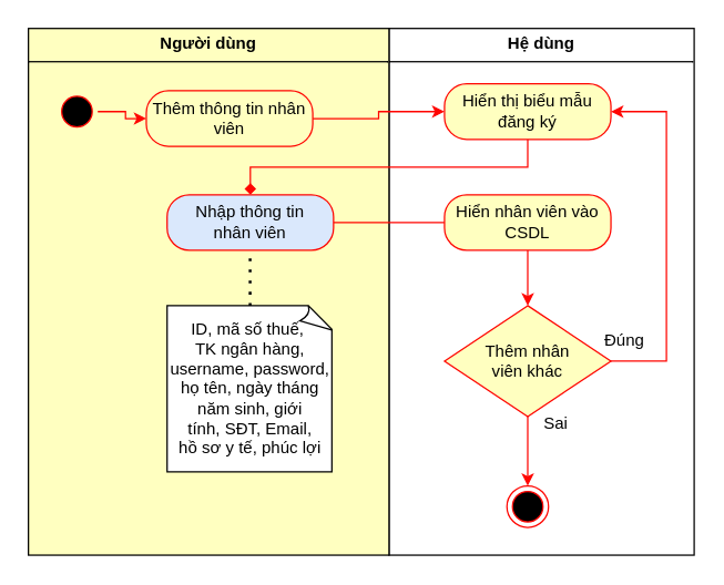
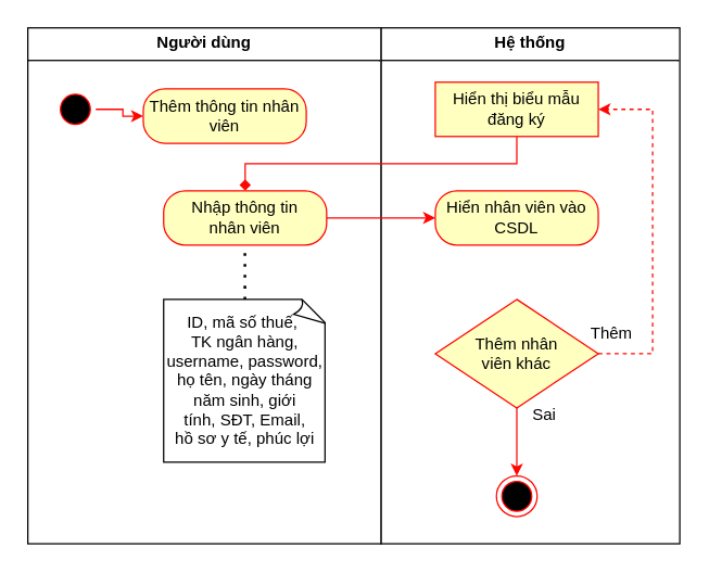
  <mxCell id="0" />
  <mxCell id="1" parent="0" />
- <mxCell id="2" value="&lt;p style=&quot;margin:0px;margin-top:4px;text-align:center;&quot;&gt;&lt;b&gt;Hệ dùng&lt;/b&gt;&lt;/p&gt;&lt;hr size=&quot;1&quot; style=&quot;border-style:solid;&quot;&gt;&lt;div style=&quot;height:2px;&quot;&gt;&lt;/div&gt;" style="verticalAlign=top;align=left;overflow=fill;html=1;whiteSpace=wrap;" vertex="1" parent="1"><mxGeometry x="280" width="220" height="380" as="geometry" y="20" /></mxCell>
- <mxCell id="3" value="&lt;p style=&quot;margin:0px;margin-top:4px;text-align:center;&quot;&gt;&lt;b&gt;Người dùng&lt;/b&gt;&lt;/p&gt;&lt;hr size=&quot;1&quot; style=&quot;border-style:solid;&quot;&gt;&lt;div style=&quot;height:2px;&quot;&gt;&lt;/div&gt;" style="verticalAlign=top;align=left;overflow=fill;html=1;whiteSpace=wrap;fillColor=#ffffc0;" vertex="1" parent="1"><mxGeometry width="260" height="380" as="geometry" x="20" y="20" /></mxCell>
+ <mxCell id="2" value="&lt;p style=&quot;margin:0px;margin-top:4px;text-align:center;&quot;&gt;&lt;b&gt;Hệ thống&lt;/b&gt;&lt;/p&gt;&lt;hr size=&quot;1&quot; style=&quot;border-style:solid;&quot;&gt;&lt;div style=&quot;height:2px;&quot;&gt;&lt;/div&gt;" style="verticalAlign=top;align=left;overflow=fill;html=1;whiteSpace=wrap;" vertex="1" parent="1"><mxGeometry x="280" width="220" height="380" as="geometry" y="20" /></mxCell>
+ <mxCell id="3" value="&lt;p style=&quot;margin:0px;margin-top:4px;text-align:center;&quot;&gt;&lt;b&gt;Người dùng&lt;/b&gt;&lt;/p&gt;&lt;hr size=&quot;1&quot; style=&quot;border-style:solid;&quot;&gt;&lt;div style=&quot;height:2px;&quot;&gt;&lt;/div&gt;" style="verticalAlign=top;align=left;overflow=fill;html=1;whiteSpace=wrap;" vertex="1" parent="1"><mxGeometry width="260" height="380" as="geometry" x="20" y="20" /></mxCell>
  <mxCell id="4" value="" style="ellipse;html=1;shape=startState;fillColor=#000000;strokeColor=#FF0500;" vertex="1" parent="1"><mxGeometry x="40" y="65" width="30" height="30" as="geometry" /></mxCell>
  <mxCell id="5" value="" style="edgeStyle=orthogonalEdgeStyle;rounded=0;orthogonalLoop=1;jettySize=auto;html=1;strokeColor=#FF0500;" edge="1" parent="1" source="4" target="7"><mxGeometry relative="1" as="geometry" /></mxCell>
- <mxCell id="6" value="" style="edgeStyle=orthogonalEdgeStyle;rounded=0;orthogonalLoop=1;jettySize=auto;html=1;strokeColor=#FF0500;" edge="1" parent="1" source="7" target="9"><mxGeometry relative="1" as="geometry" /></mxCell>
  <mxCell id="7" value="Thêm thông tin nhân viên" style="rounded=1;whiteSpace=wrap;html=1;arcSize=40;fontColor=#000000;fillColor=#ffffc0;strokeColor=#FF0500;" vertex="1" parent="1"><mxGeometry x="105" y="65" width="120" height="40" as="geometry" /></mxCell>
  <mxCell id="8" style="edgeStyle=orthogonalEdgeStyle;rounded=0;orthogonalLoop=1;jettySize=auto;html=1;entryX=0.5;entryY=0;entryDx=0;entryDy=0;strokeColor=#FF0500;endArrow=diamond;" edge="1" parent="1" source="9" target="11"><mxGeometry relative="1" as="geometry"><Array as="points"><mxPoint x="380" y="120" /><mxPoint x="180" y="120" /></Array></mxGeometry></mxCell>
- <mxCell id="9" value="Hiển thị biểu mẫu đăng ký" style="rounded=1;whiteSpace=wrap;html=1;arcSize=40;fontColor=#000000;fillColor=#ffffc0;strokeColor=#FF0500;" vertex="1" parent="1"><mxGeometry x="320" y="60" width="120" height="40" as="geometry" /></mxCell>
- <mxCell id="10" value="" style="edgeStyle=orthogonalEdgeStyle;rounded=0;orthogonalLoop=1;jettySize=auto;html=1;strokeColor=#FF0500;endArrow=none;" edge="1" parent="1" source="11" target="14"><mxGeometry relative="1" as="geometry" /></mxCell>
- <mxCell id="11" value="Nhập thông tin&lt;br&gt;nhân viên" style="rounded=1;whiteSpace=wrap;html=1;arcSize=40;fontColor=#000000;fillColor=#dae8fc;strokeColor=#FF0500;" vertex="1" parent="1"><mxGeometry x="120" y="140" width="120" height="40" as="geometry" /></mxCell>
+ <mxCell id="9" value="Hiển thị biểu mẫu đăng ký" style="whiteSpace=wrap;html=1;arcSize=40;fontColor=#000000;fillColor=#ffffc0;strokeColor=#FF0500;rounded=0;" vertex="1" parent="1"><mxGeometry x="320" y="60" width="120" height="40" as="geometry" /></mxCell>
+ <mxCell id="10" value="" style="edgeStyle=orthogonalEdgeStyle;rounded=0;orthogonalLoop=1;jettySize=auto;html=1;strokeColor=#FF0500;" edge="1" parent="1" source="11" target="14"><mxGeometry relative="1" as="geometry" /></mxCell>
+ <mxCell id="11" value="Nhập thông tin&lt;br&gt;nhân viên" style="rounded=1;whiteSpace=wrap;html=1;arcSize=40;fontColor=#000000;fillColor=#ffffc0;strokeColor=#FF0500;" vertex="1" parent="1"><mxGeometry x="120" y="140" width="120" height="40" as="geometry" /></mxCell>
  <mxCell id="12" value="ID, mã số thuế,&amp;nbsp;&lt;br&gt;TK ngân hàng,&lt;div&gt;username, password, họ tên,&amp;nbsp;&lt;span style=&quot;background-color: transparent; color: light-dark(rgb(0, 0, 0), rgb(255, 255, 255));&quot;&gt;ngày tháng&lt;/span&gt;&lt;/div&gt;&lt;div&gt;&lt;span style=&quot;background-color: transparent; color: light-dark(rgb(0, 0, 0), rgb(255, 255, 255));&quot;&gt;năm sinh,&amp;nbsp;&lt;/span&gt;&lt;span style=&quot;background-color: transparent; color: light-dark(rgb(0, 0, 0), rgb(255, 255, 255));&quot;&gt;giới tính,&amp;nbsp;&lt;/span&gt;&lt;span style=&quot;background-color: transparent; color: light-dark(rgb(0, 0, 0), rgb(255, 255, 255));&quot;&gt;SĐT, Email,&lt;/span&gt;&lt;/div&gt;&lt;div&gt;&lt;div&gt;&lt;div&gt;hồ sơ y tế, phúc lợi&lt;/div&gt;&lt;/div&gt;&lt;/div&gt;" style="whiteSpace=wrap;html=1;shape=mxgraph.basic.document;align=center;strokeColor=#000000;" vertex="1" parent="1"><mxGeometry x="120" y="220" width="120" height="120" as="geometry" /></mxCell>
- <mxCell id="13" value="" style="edgeStyle=orthogonalEdgeStyle;rounded=0;orthogonalLoop=1;jettySize=auto;html=1;strokeColor=#FF0500;" edge="1" parent="1" source="14" target="17"><mxGeometry relative="1" as="geometry" /></mxCell>
  <mxCell id="14" value="Hiển nhân viên vào CSDL" style="rounded=1;whiteSpace=wrap;html=1;arcSize=40;fontColor=#000000;fillColor=#ffffc0;strokeColor=#FF0500;" vertex="1" parent="1"><mxGeometry x="320" y="140" width="120" height="40" as="geometry" /></mxCell>
- <mxCell id="15" style="edgeStyle=orthogonalEdgeStyle;rounded=0;orthogonalLoop=1;jettySize=auto;html=1;entryX=1;entryY=0.5;entryDx=0;entryDy=0;strokeColor=#FF0500;" edge="1" parent="1" source="17" target="9"><mxGeometry relative="1" as="geometry"><Array as="points"><mxPoint x="480" y="260" /><mxPoint x="480" y="80" /></Array></mxGeometry></mxCell>
+ <mxCell id="15" style="edgeStyle=orthogonalEdgeStyle;rounded=0;orthogonalLoop=1;jettySize=auto;html=1;entryX=1;entryY=0.5;entryDx=0;entryDy=0;strokeColor=#FF0500;dashed=1;" edge="1" parent="1" source="17" target="9"><mxGeometry relative="1" as="geometry"><Array as="points"><mxPoint x="480" y="260" /><mxPoint x="480" y="80" /></Array></mxGeometry></mxCell>
  <mxCell id="16" value="" style="edgeStyle=orthogonalEdgeStyle;rounded=0;orthogonalLoop=1;jettySize=auto;html=1;strokeColor=#FF0500;" edge="1" parent="1" source="17" target="18"><mxGeometry relative="1" as="geometry" /></mxCell>
  <mxCell id="17" value="Thêm nhân&lt;div&gt;viên&amp;nbsp;&lt;span style=&quot;background-color: transparent; color: light-dark(rgb(0, 0, 0), rgb(237, 237, 237));&quot;&gt;khác&lt;/span&gt;&lt;/div&gt;" style="rhombus;whiteSpace=wrap;html=1;fontColor=#000000;fillColor=#ffffc0;strokeColor=#FF0500;" vertex="1" parent="1"><mxGeometry x="320" y="220" width="120" height="80" as="geometry" /></mxCell>
  <mxCell id="18" value="" style="ellipse;html=1;shape=endState;fillColor=#000000;strokeColor=#FF0500;" vertex="1" parent="1"><mxGeometry x="365" y="350" width="30" height="30" as="geometry" /></mxCell>
  <mxCell id="19" value="" style="endArrow=none;dashed=1;html=1;dashPattern=1 3;strokeWidth=2;rounded=0;" edge="1" parent="1"><mxGeometry width="50" height="50" relative="1" as="geometry"><mxPoint x="179.83" y="220" as="sourcePoint" /><mxPoint x="179.83" y="180" as="targetPoint" /></mxGeometry></mxCell>
- <mxCell id="20" value="Đúng" style="text;html=1;align=center;verticalAlign=middle;whiteSpace=wrap;rounded=0;fontFamily=Helvetica;fontSize=12;fontColor=#000000;" vertex="1" parent="1"><mxGeometry x="420" y="230" width="60" height="30" as="geometry" /></mxCell>
+ <mxCell id="20" value="Thêm" style="text;html=1;align=center;verticalAlign=middle;whiteSpace=wrap;rounded=0;fontFamily=Helvetica;fontSize=12;fontColor=#000000;" vertex="1" parent="1"><mxGeometry x="420" y="230" width="60" height="30" as="geometry" /></mxCell>
  <mxCell id="21" value="Sai" style="text;html=1;align=center;verticalAlign=middle;resizable=0;points=[];autosize=1;strokeColor=none;fillColor=none;" vertex="1" parent="1"><mxGeometry x="380" y="290" width="40" height="30" as="geometry" /></mxCell>
